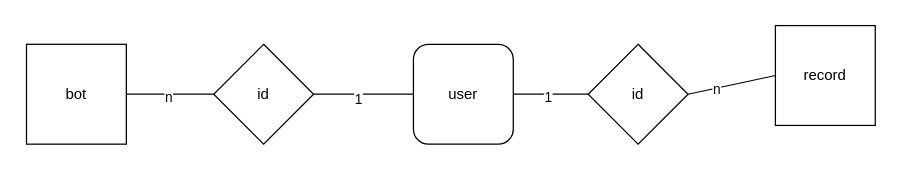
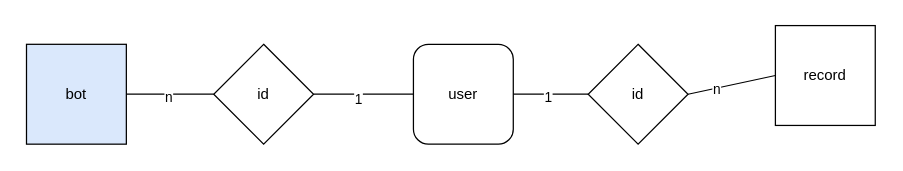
  <mxCell id="0" />
  <mxCell id="1" parent="0" />
  <mxCell id="2" value="record" style="whiteSpace=wrap;html=1;aspect=fixed;" vertex="1" parent="1"><mxGeometry x="620" y="20" width="80" height="80" as="geometry" /></mxCell>
- <mxCell id="3" value="bot" style="whiteSpace=wrap;html=1;aspect=fixed;" vertex="1" parent="1"><mxGeometry x="20" y="35" width="80" height="80" as="geometry" /></mxCell>
+ <mxCell id="3" value="bot" style="whiteSpace=wrap;html=1;aspect=fixed;fillColor=#dae8fc;" vertex="1" parent="1"><mxGeometry x="20" y="35" width="80" height="80" as="geometry" /></mxCell>
  <mxCell id="4" value="user" style="whiteSpace=wrap;html=1;aspect=fixed;rounded=1;" vertex="1" parent="1"><mxGeometry x="330" y="35" width="80" height="80" as="geometry" /></mxCell>
  <mxCell id="5" value="id" style="rhombus;whiteSpace=wrap;html=1;" vertex="1" parent="1"><mxGeometry x="170" y="35" width="80" height="80" as="geometry" /></mxCell>
  <mxCell id="6" value="id" style="rhombus;whiteSpace=wrap;html=1;" vertex="1" parent="1"><mxGeometry x="470" y="35" width="80" height="80" as="geometry" /></mxCell>
  <mxCell id="7" value="" style="endArrow=none;html=1;rounded=0;exitX=1;exitY=0.5;exitDx=0;exitDy=0;entryX=0;entryY=0.5;entryDx=0;entryDy=0;" edge="1" parent="1" source="6" target="2"><mxGeometry width="50" height="50" relative="1" as="geometry"><mxPoint x="650" y="155" as="sourcePoint" /><mxPoint x="620" y="85" as="targetPoint" /></mxGeometry></mxCell>
  <mxCell id="8" value="n" style="edgeLabel;html=1;align=center;verticalAlign=middle;resizable=0;points=[];" vertex="1" connectable="0" parent="7"><mxGeometry x="-0.352" relative="1" as="geometry"><mxPoint as="offset" /></mxGeometry></mxCell>
  <mxCell id="9" value="" style="endArrow=none;html=1;rounded=0;exitX=1;exitY=0.5;exitDx=0;exitDy=0;entryX=0;entryY=0.5;entryDx=0;entryDy=0;" edge="1" parent="1" source="5" target="4"><mxGeometry width="50" height="50" relative="1" as="geometry"><mxPoint x="340" y="155" as="sourcePoint" /><mxPoint x="390" y="105" as="targetPoint" /></mxGeometry></mxCell>
  <mxCell id="10" value="1" style="edgeLabel;html=1;align=center;verticalAlign=middle;resizable=0;points=[];" vertex="1" connectable="0" parent="9"><mxGeometry x="-0.133" y="-3" relative="1" as="geometry"><mxPoint as="offset" /></mxGeometry></mxCell>
  <mxCell id="11" value="" style="endArrow=none;html=1;rounded=0;exitX=1;exitY=0.5;exitDx=0;exitDy=0;entryX=0;entryY=0.5;entryDx=0;entryDy=0;" edge="1" parent="1" source="4" target="6"><mxGeometry width="50" height="50" relative="1" as="geometry"><mxPoint x="650" y="155" as="sourcePoint" /><mxPoint x="700" y="105" as="targetPoint" /></mxGeometry></mxCell>
  <mxCell id="12" value="1" style="edgeLabel;html=1;align=center;verticalAlign=middle;resizable=0;points=[];" vertex="1" connectable="0" parent="11"><mxGeometry x="-0.111" y="-2" relative="1" as="geometry"><mxPoint as="offset" /></mxGeometry></mxCell>
  <mxCell id="13" value="" style="endArrow=none;html=1;rounded=0;exitX=1;exitY=0.5;exitDx=0;exitDy=0;entryX=0;entryY=0.5;entryDx=0;entryDy=0;" edge="1" parent="1" source="3" target="5"><mxGeometry width="50" height="50" relative="1" as="geometry"><mxPoint x="-120" y="35" as="sourcePoint" /><mxPoint x="-70" y="-15" as="targetPoint" /></mxGeometry></mxCell>
  <mxCell id="14" value="n" style="edgeLabel;html=1;align=center;verticalAlign=middle;resizable=0;points=[];" vertex="1" connectable="0" parent="13"><mxGeometry x="-0.067" y="-2" relative="1" as="geometry"><mxPoint as="offset" /></mxGeometry></mxCell>
